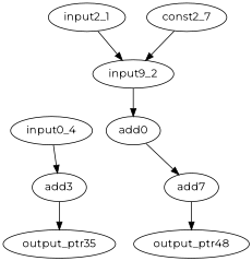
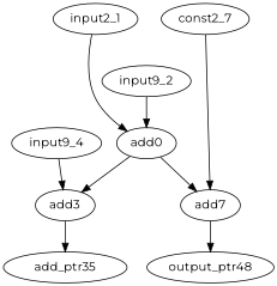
  digraph {
    fontname=Montserrat
    node [fontname=Montserrat opcode=add]
    edge [fontname=Montserrat operand=0]
    add0
    add3
    n3 [label=add7]
-   output_ptr35 [opcode=output]
+   output_ptr35 [opcode=output label=add_ptr35]
    output_ptr48 [opcode=output]
    input2_1 [opcode=input]
    n7 [label=input9_2 opcode=input]
-   input0_4 [opcode=input]
+   input0_4 [opcode=input label=input9_4]
    const2_7 [opcode=const]
+   add0 -> add3
    add0 -> n3
    add3 -> output_ptr35
    n3 -> output_ptr48
-   input2_1 -> n7
+   input2_1 -> add0
    n7 -> add0 [operand=1]
    input0_4 -> add3 [operand=1]
-   const2_7 -> n7 [operand=1]
+   const2_7 -> n3 [operand=1]
  }
